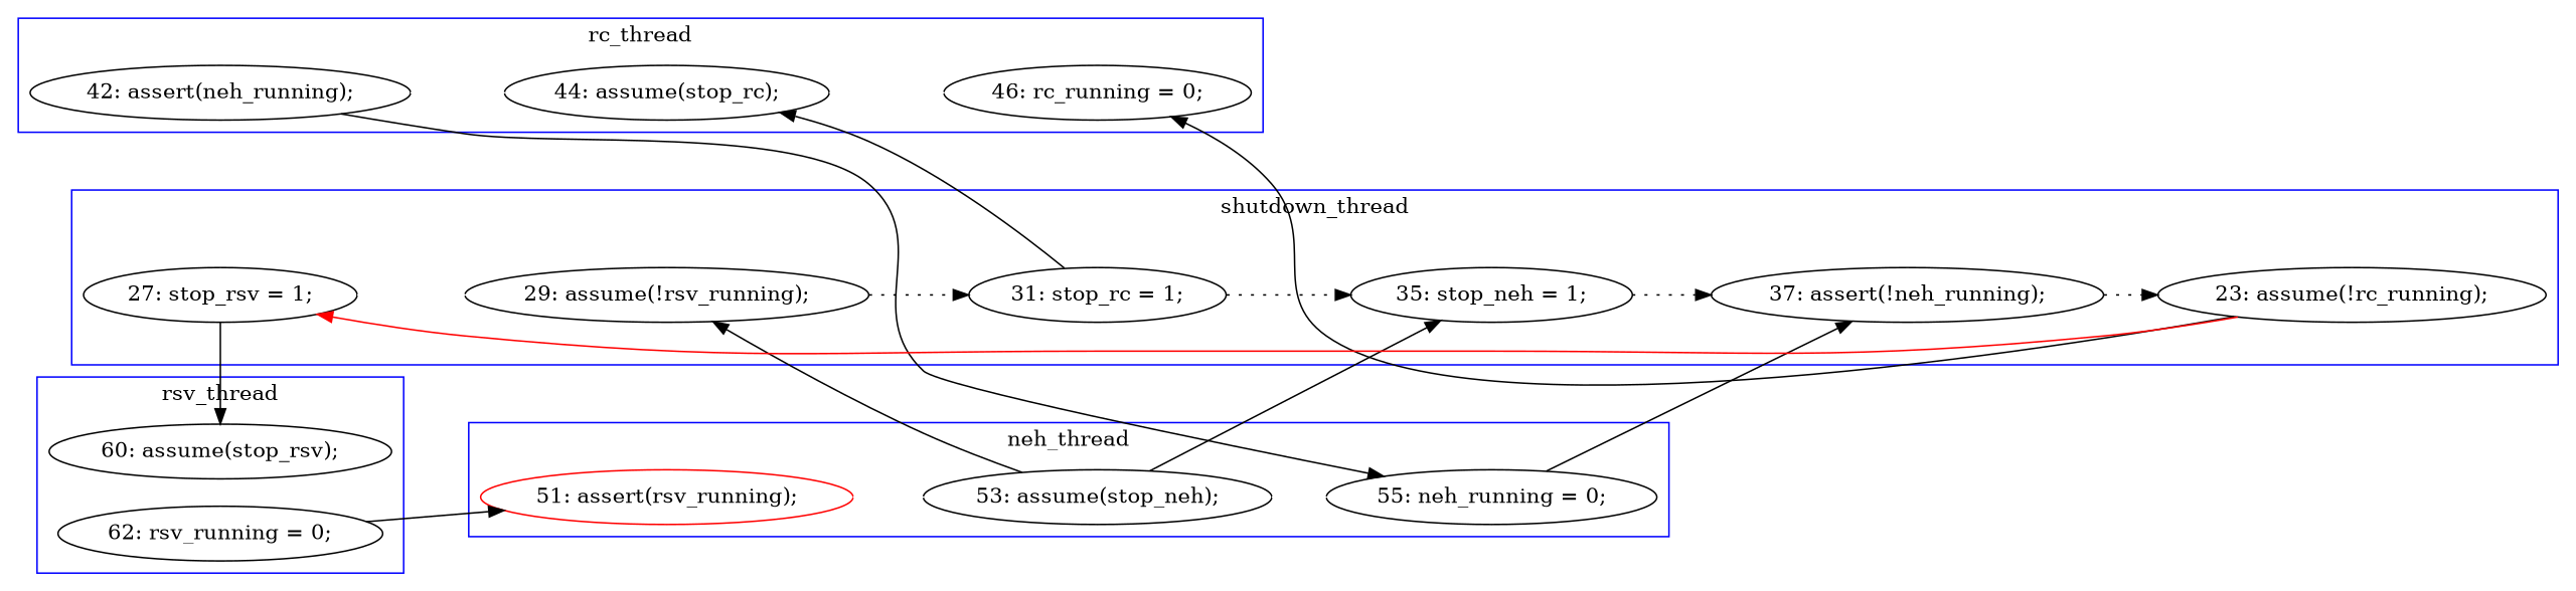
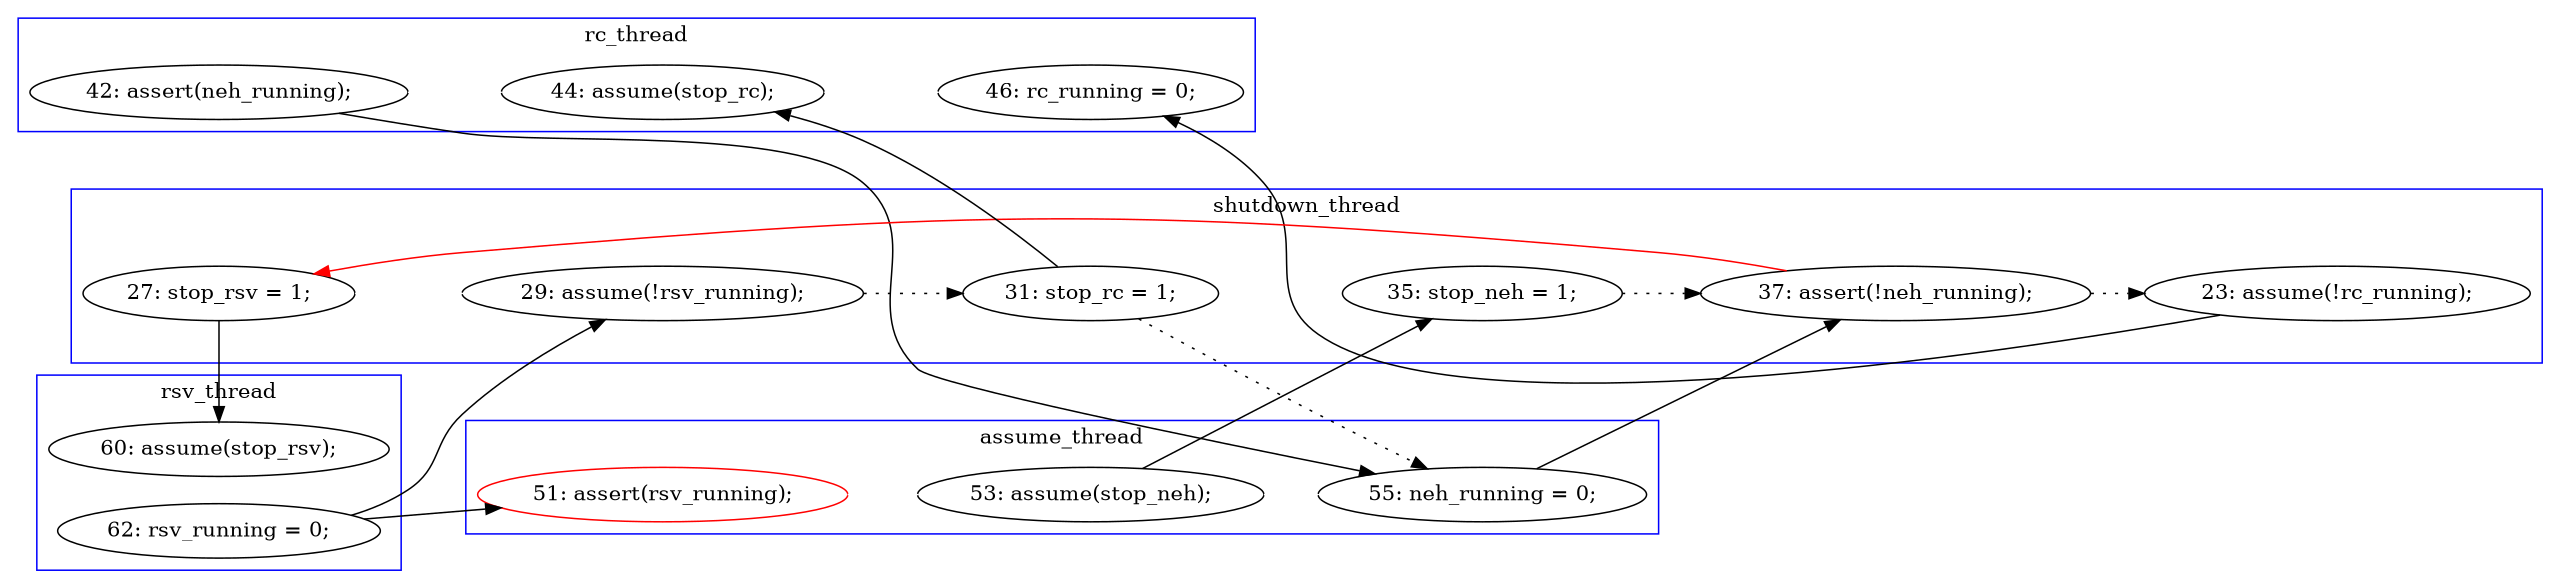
  digraph {
    rankdir=LR
    edge [color=black style=solid]
    n1 [label="42: assert(neh_running);"]
    n2 [label="44: assume(stop_rc);"]
    n3 [label="46: rc_running = 0;"]
    n4 [label="55: neh_running = 0;"]
    n5 [label="53: assume(stop_neh);"]
    n6 [color=red label="51: assert(rsv_running);"]
    n7 [label="60: assume(stop_rsv);"]
    n8 [label="62: rsv_running = 0;"]
    n9 [label="23: assume(!rc_running);"]
    n10 [label="27: stop_rsv = 1;"]
    n11 [label="35: stop_neh = 1;"]
    n12 [label="37: assert(!neh_running);"]
    n13 [label="29: assume(!rsv_running);"]
    n14 [label="31: stop_rc = 1;"]
    subgraph cluster_1 {
      color=blue
      label=rc_thread
      n1
      n2
      n3
    }
    subgraph cluster_2 {
      color=blue
-     label=neh_thread
+     label=assume_thread
      n4
      n5
      n6
    }
    subgraph cluster_3 {
      color=blue
      label=rsv_thread
      n7
      n8
    }
    subgraph cluster_4 {
      color=blue
      label=shutdown_thread
      n9
      n10
      n11
      n12
      n13
      n14
    }
    n1 -> n2 [color=white]
    n1 -> n4 [constraint=false]
    n2 -> n3 [color=white]
    n4 -> n12 [constraint=false]
    n5 -> n4 [color=white]
    n5 -> n11 [constraint=false]
    n6 -> n5 [color=white]
    n8 -> n6 [constraint=false]
-   n5 -> n13 [constraint=false]
+   n8 -> n13 [constraint=false]
    n9 -> n3 [constraint=false]
-   n9 -> n10 [color=red constraint=false]
+   n12 -> n10 [color=red constraint=false]
    n10 -> n7 [constraint=false]
    n10 -> n13 [color=white]
    n11 -> n12 [style=dotted]
    n12 -> n9 [style=dotted]
    n13 -> n14 [style=dotted]
    n14 -> n2 [constraint=false]
-   n14 -> n11 [style=dotted]
+   n14 -> n4 [style=dotted]
  }
